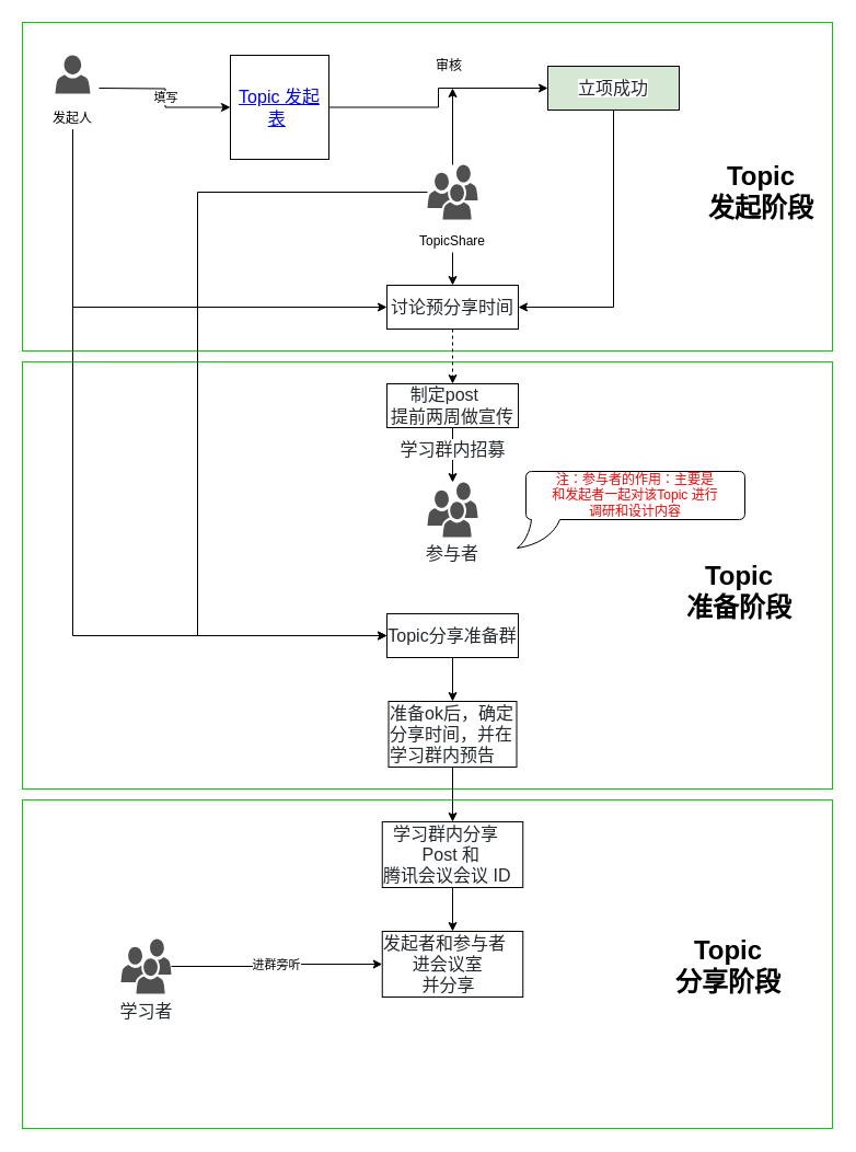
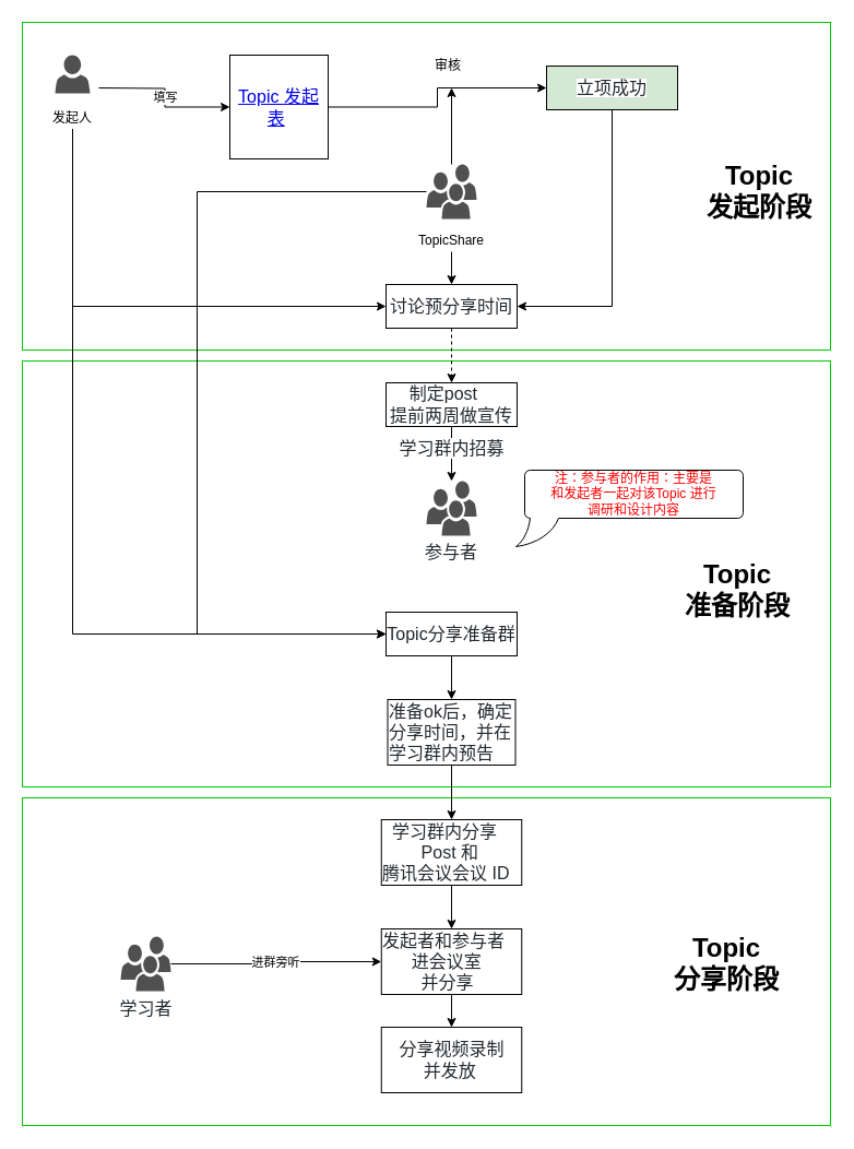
  <mxCell id="0" />
  <mxCell id="1" parent="0" />
  <mxCell id="2" value="" style="rounded=0;whiteSpace=wrap;html=1;strokeColor=#00CC00;" vertex="1" parent="1"><mxGeometry x="20" y="730" width="740" height="300" as="geometry" /></mxCell>
  <mxCell id="3" value="" style="rounded=0;whiteSpace=wrap;html=1;strokeColor=#00CC00;" vertex="1" parent="1"><mxGeometry x="20" y="330" width="740" height="390" as="geometry" /></mxCell>
  <mxCell id="4" value="" style="rounded=0;whiteSpace=wrap;html=1;strokeColor=#00CC00;" vertex="1" parent="1"><mxGeometry x="20" y="20" width="740" height="300" as="geometry" /></mxCell>
  <mxCell id="5" value="&lt;font color=&quot;#24292e&quot; style=&quot;font-family: &amp;#34;helvetica&amp;#34; ; font-size: 12px ; text-align: left&quot;&gt;&lt;span style=&quot;font-size: 16px&quot;&gt;学习群内&lt;/span&gt;&lt;/font&gt;&lt;span style=&quot;font-family: &amp;#34;helvetica&amp;#34; ; text-align: left ; font-size: 16px ; color: rgb(36 , 41 , 46)&quot;&gt;招募&lt;/span&gt;" style="edgeStyle=orthogonalEdgeStyle;rounded=0;orthogonalLoop=1;jettySize=auto;html=1;exitX=0.5;exitY=1;exitDx=0;exitDy=0;" edge="1" parent="1" source="23" target="27"><mxGeometry x="-0.2" relative="1" as="geometry"><mxPoint as="offset" /></mxGeometry></mxCell>
  <mxCell id="6" style="edgeStyle=orthogonalEdgeStyle;rounded=0;orthogonalLoop=1;jettySize=auto;html=1;exitX=1;exitY=0.5;exitDx=0;exitDy=0;" edge="1" parent="1" source="7" target="19"><mxGeometry relative="1" as="geometry" /></mxCell>
  <mxCell id="7" value="&lt;a href=&quot;https://shimo.im/sheets/y98CHkv6KHvkwrQ3/MODOC&quot; style=&quot;box-sizing: border-box ; background-color: rgb(255 , 255 , 255) ; font-family: , &amp;#34;blinkmacsystemfont&amp;#34; , &amp;#34;segoe ui&amp;#34; , &amp;#34;helvetica&amp;#34; , &amp;#34;arial&amp;#34; , sans-serif , &amp;#34;apple color emoji&amp;#34; , &amp;#34;segoe ui emoji&amp;#34; ; font-size: 16px ; text-align: left&quot;&gt;Topic 发起表&lt;/a&gt;&lt;span style=&quot;color: rgb(36 , 41 , 46) ; font-family: , &amp;#34;blinkmacsystemfont&amp;#34; , &amp;#34;segoe ui&amp;#34; , &amp;#34;helvetica&amp;#34; , &amp;#34;arial&amp;#34; , sans-serif , &amp;#34;apple color emoji&amp;#34; , &amp;#34;segoe ui emoji&amp;#34; ; font-size: 16px ; text-align: left ; background-color: rgb(255 , 255 , 255)&quot;&gt;&amp;nbsp;&lt;/span&gt;" style="rounded=0;whiteSpace=wrap;html=1;" vertex="1" parent="1"><mxGeometry x="210" y="50" width="90" height="95" as="geometry" /></mxCell>
  <mxCell id="8" value="填写" style="edgeStyle=orthogonalEdgeStyle;rounded=0;orthogonalLoop=1;jettySize=auto;html=1;exitX=1;exitY=0.333;exitDx=0;exitDy=0;exitPerimeter=0;entryX=0;entryY=0.5;entryDx=0;entryDy=0;" edge="1" parent="1" target="7"><mxGeometry relative="1" as="geometry"><mxPoint x="90" y="80" as="sourcePoint" /></mxGeometry></mxCell>
  <mxCell id="9" style="edgeStyle=orthogonalEdgeStyle;rounded=0;orthogonalLoop=1;jettySize=auto;html=1;entryX=0;entryY=0.5;entryDx=0;entryDy=0;" edge="1" parent="1" source="10" target="26"><mxGeometry relative="1" as="geometry"><Array as="points"><mxPoint x="180" y="175" /><mxPoint x="180" y="580" /></Array></mxGeometry></mxCell>
  <mxCell id="10" value="" style="pointerEvents=1;shadow=0;dashed=0;html=1;strokeColor=none;fillColor=#505050;labelPosition=center;verticalLabelPosition=bottom;verticalAlign=top;outlineConnect=0;align=center;shape=mxgraph.office.users.users;" vertex="1" parent="1"><mxGeometry x="390" y="150" width="46" height="50" as="geometry" /></mxCell>
  <mxCell id="11" style="edgeStyle=orthogonalEdgeStyle;rounded=0;orthogonalLoop=1;jettySize=auto;html=1;" edge="1" parent="1" source="10"><mxGeometry relative="1" as="geometry"><mxPoint x="413" y="80" as="targetPoint" /></mxGeometry></mxCell>
  <mxCell id="12" style="edgeStyle=orthogonalEdgeStyle;rounded=0;orthogonalLoop=1;jettySize=auto;html=1;exitX=0.5;exitY=1;exitDx=0;exitDy=0;" edge="1" parent="1" source="13" target="22"><mxGeometry relative="1" as="geometry" /></mxCell>
  <mxCell id="13" value="TopicShare" style="text;html=1;strokeColor=none;fillColor=none;align=center;verticalAlign=middle;whiteSpace=wrap;rounded=0;" vertex="1" parent="1"><mxGeometry x="393" y="210" width="40" height="20" as="geometry" /></mxCell>
  <mxCell id="14" style="edgeStyle=orthogonalEdgeStyle;rounded=0;orthogonalLoop=1;jettySize=auto;html=1;exitX=0.5;exitY=1;exitDx=0;exitDy=0;entryX=0;entryY=0.5;entryDx=0;entryDy=0;" edge="1" parent="1" source="17" target="22"><mxGeometry relative="1" as="geometry"><Array as="points"><mxPoint x="66" y="280" /></Array></mxGeometry></mxCell>
  <mxCell id="15" value="" style="pointerEvents=1;shadow=0;dashed=0;html=1;strokeColor=none;fillColor=#505050;labelPosition=center;verticalLabelPosition=bottom;verticalAlign=top;outlineConnect=0;align=center;shape=mxgraph.office.users.user;" vertex="1" parent="1"><mxGeometry x="50" y="50" width="32" height="35" as="geometry" /></mxCell>
  <mxCell id="16" style="edgeStyle=orthogonalEdgeStyle;rounded=0;orthogonalLoop=1;jettySize=auto;html=1;entryX=0;entryY=0.5;entryDx=0;entryDy=0;" edge="1" parent="1" source="17" target="26"><mxGeometry relative="1" as="geometry"><Array as="points"><mxPoint x="66" y="580" /></Array></mxGeometry></mxCell>
  <mxCell id="17" value="发起人" style="text;html=1;strokeColor=none;fillColor=none;align=center;verticalAlign=middle;whiteSpace=wrap;rounded=0;" vertex="1" parent="1"><mxGeometry x="46" y="97.5" width="40" height="20" as="geometry" /></mxCell>
  <mxCell id="18" style="edgeStyle=orthogonalEdgeStyle;rounded=0;orthogonalLoop=1;jettySize=auto;html=1;exitX=0.5;exitY=1;exitDx=0;exitDy=0;entryX=1;entryY=0.5;entryDx=0;entryDy=0;" edge="1" parent="1" source="19" target="22"><mxGeometry relative="1" as="geometry" /></mxCell>
  <mxCell id="19" value="&lt;div style=&quot;text-align: left&quot;&gt;&lt;font color=&quot;#24292e&quot;&gt;&lt;span style=&quot;font-size: 16px ; background-color: rgb(255 , 255 , 255)&quot;&gt;立项成功&lt;/span&gt;&lt;/font&gt;&lt;/div&gt;" style="rounded=0;whiteSpace=wrap;html=1;fillColor=#d5e8d4;" vertex="1" parent="1"><mxGeometry x="500" y="60" width="120" height="40" as="geometry" /></mxCell>
  <mxCell id="20" value="审核" style="text;html=1;strokeColor=none;fillColor=none;align=center;verticalAlign=middle;whiteSpace=wrap;rounded=0;" vertex="1" parent="1"><mxGeometry x="390" y="50" width="40" height="20" as="geometry" /></mxCell>
  <mxCell id="21" style="edgeStyle=orthogonalEdgeStyle;rounded=0;orthogonalLoop=1;jettySize=auto;html=1;exitX=0.5;exitY=1;exitDx=0;exitDy=0;dashed=1;" edge="1" parent="1" source="22" target="23"><mxGeometry relative="1" as="geometry" /></mxCell>
  <mxCell id="22" value="&lt;div style=&quot;text-align: left&quot;&gt;&lt;font color=&quot;#24292e&quot;&gt;&lt;span style=&quot;font-size: 16px ; background-color: rgb(255 , 255 , 255)&quot;&gt;讨论预分享时间&lt;/span&gt;&lt;/font&gt;&lt;/div&gt;" style="rounded=0;whiteSpace=wrap;html=1;" vertex="1" parent="1"><mxGeometry x="353" y="260" width="120" height="40" as="geometry" /></mxCell>
  <mxCell id="23" value="&lt;div style=&quot;text-align: left&quot;&gt;&lt;font color=&quot;#24292e&quot;&gt;&lt;span style=&quot;font-size: 16px ; background-color: rgb(255 , 255 , 255)&quot;&gt;&amp;nbsp; &amp;nbsp; 制定post&lt;/span&gt;&lt;/font&gt;&lt;/div&gt;&lt;div style=&quot;text-align: left&quot;&gt;&lt;font color=&quot;#24292e&quot;&gt;&lt;span style=&quot;font-size: 16px ; background-color: rgb(255 , 255 , 255)&quot;&gt;提前两周做宣传&lt;/span&gt;&lt;/font&gt;&lt;/div&gt;" style="rounded=0;whiteSpace=wrap;html=1;" vertex="1" parent="1"><mxGeometry x="353" y="350" width="120" height="40" as="geometry" /></mxCell>
  <mxCell id="24" value="&lt;span&gt;&lt;font color=&quot;#ff0000&quot;&gt;注：参与者的作用：主要是&lt;br&gt;和发起者一起对该Topic 进行&lt;br&gt;调研和设计内容&lt;/font&gt;&lt;/span&gt;" style="whiteSpace=wrap;html=1;shape=mxgraph.basic.roundRectCallout;dx=15.6;dy=26;size=5;boundedLbl=1;" vertex="1" parent="1"><mxGeometry x="480" y="430" width="200" height="70" as="geometry" /></mxCell>
  <mxCell id="25" style="edgeStyle=orthogonalEdgeStyle;rounded=0;orthogonalLoop=1;jettySize=auto;html=1;exitX=0.5;exitY=1;exitDx=0;exitDy=0;entryX=0.5;entryY=0;entryDx=0;entryDy=0;" edge="1" parent="1" source="26" target="30"><mxGeometry relative="1" as="geometry" /></mxCell>
  <mxCell id="26" value="&lt;div style=&quot;text-align: left&quot;&gt;&lt;font color=&quot;#24292e&quot;&gt;&lt;span style=&quot;font-size: 16px ; background-color: rgb(255 , 255 , 255)&quot;&gt;Topic分享准备群&lt;/span&gt;&lt;/font&gt;&lt;/div&gt;" style="rounded=0;whiteSpace=wrap;html=1;" vertex="1" parent="1"><mxGeometry x="353" y="560" width="120" height="40" as="geometry" /></mxCell>
  <mxCell id="27" value="" style="pointerEvents=1;shadow=0;dashed=0;html=1;strokeColor=none;fillColor=#505050;labelPosition=center;verticalLabelPosition=bottom;verticalAlign=top;outlineConnect=0;align=center;shape=mxgraph.office.users.users;" vertex="1" parent="1"><mxGeometry x="390" y="440" width="46" height="50" as="geometry" /></mxCell>
  <mxCell id="28" value="&lt;div style=&quot;text-align: left&quot;&gt;&lt;span style=&quot;background-color: rgb(255 , 255 , 255) ; color: rgb(36 , 41 , 46) ; font-size: 16px&quot;&gt;参与者&lt;/span&gt;&lt;br&gt;&lt;/div&gt;" style="text;html=1;strokeColor=none;fillColor=none;align=center;verticalAlign=middle;whiteSpace=wrap;rounded=0;" vertex="1" parent="1"><mxGeometry x="358" y="490" width="110" height="30" as="geometry" /></mxCell>
  <mxCell id="29" style="edgeStyle=orthogonalEdgeStyle;rounded=0;orthogonalLoop=1;jettySize=auto;html=1;exitX=0.5;exitY=1;exitDx=0;exitDy=0;entryX=0.5;entryY=0;entryDx=0;entryDy=0;" edge="1" parent="1" source="30" target="34"><mxGeometry relative="1" as="geometry" /></mxCell>
  <mxCell id="30" value="&lt;div style=&quot;text-align: left&quot;&gt;&lt;font color=&quot;#24292e&quot;&gt;&lt;span style=&quot;font-size: 16px ; background-color: rgb(255 , 255 , 255)&quot;&gt;准备ok后，确定分享时间，并在学习群内预告&lt;/span&gt;&lt;/font&gt;&lt;/div&gt;" style="rounded=0;whiteSpace=wrap;html=1;" vertex="1" parent="1"><mxGeometry x="354.5" y="640" width="117" height="60" as="geometry" /></mxCell>
  <mxCell id="31" value="&lt;b&gt;&lt;font style=&quot;font-size: 24px&quot;&gt;Topic&lt;br&gt;发起阶段&lt;/font&gt;&lt;/b&gt;" style="text;html=1;strokeColor=none;fillColor=none;align=center;verticalAlign=middle;whiteSpace=wrap;rounded=0;" vertex="1" parent="1"><mxGeometry x="640" y="155" width="110" height="40" as="geometry" /></mxCell>
  <mxCell id="32" value="&lt;b&gt;&lt;font style=&quot;font-size: 24px&quot;&gt;Topic&lt;br&gt;准备阶段&lt;/font&gt;&lt;/b&gt;" style="text;html=1;strokeColor=none;fillColor=none;align=center;verticalAlign=middle;whiteSpace=wrap;rounded=0;" vertex="1" parent="1"><mxGeometry x="620" y="520" width="110" height="40" as="geometry" /></mxCell>
  <mxCell id="33" style="edgeStyle=orthogonalEdgeStyle;rounded=0;orthogonalLoop=1;jettySize=auto;html=1;exitX=0.5;exitY=1;exitDx=0;exitDy=0;entryX=0.5;entryY=0;entryDx=0;entryDy=0;" edge="1" parent="1" source="34" target="36"><mxGeometry relative="1" as="geometry" /></mxCell>
  <mxCell id="34" value="&lt;div style=&quot;text-align: left&quot;&gt;&lt;span style=&quot;color: rgb(36 , 41 , 46) ; font-family: , &amp;#34;blinkmacsystemfont&amp;#34; , &amp;#34;segoe ui&amp;#34; , &amp;#34;helvetica&amp;#34; , &amp;#34;arial&amp;#34; , sans-serif , &amp;#34;apple color emoji&amp;#34; , &amp;#34;segoe ui emoji&amp;#34; ; font-size: 16px ; background-color: rgb(255 , 255 , 255)&quot;&gt;&amp;nbsp; 学习群内分享&amp;nbsp; &amp;nbsp; &amp;nbsp; &amp;nbsp; &amp;nbsp; &amp;nbsp; Post 和&amp;nbsp;&lt;/span&gt;&lt;/div&gt;&lt;div style=&quot;text-align: left&quot;&gt;&lt;span style=&quot;color: rgb(36 , 41 , 46) ; font-family: , &amp;#34;blinkmacsystemfont&amp;#34; , &amp;#34;segoe ui&amp;#34; , &amp;#34;helvetica&amp;#34; , &amp;#34;arial&amp;#34; , sans-serif , &amp;#34;apple color emoji&amp;#34; , &amp;#34;segoe ui emoji&amp;#34; ; font-size: 16px ; background-color: rgb(255 , 255 , 255)&quot;&gt;腾讯会议&lt;/span&gt;&lt;span style=&quot;background-color: rgb(255 , 255 , 255) ; color: rgb(36 , 41 , 46) ; font-family: , &amp;#34;blinkmacsystemfont&amp;#34; , &amp;#34;segoe ui&amp;#34; , &amp;#34;helvetica&amp;#34; , &amp;#34;arial&amp;#34; , sans-serif , &amp;#34;apple color emoji&amp;#34; , &amp;#34;segoe ui emoji&amp;#34; ; font-size: 16px&quot;&gt;会议 ID&lt;/span&gt;&lt;/div&gt;" style="rounded=0;whiteSpace=wrap;html=1;" vertex="1" parent="1"><mxGeometry x="348.75" y="750" width="128.5" height="60" as="geometry" /></mxCell>
+ <mxCell id="35" style="edgeStyle=orthogonalEdgeStyle;rounded=0;orthogonalLoop=1;jettySize=auto;html=1;exitX=0.5;exitY=1;exitDx=0;exitDy=0;entryX=0.5;entryY=0;entryDx=0;entryDy=0;" edge="1" parent="1" source="36" target="39"><mxGeometry relative="1" as="geometry" /></mxCell>
  <mxCell id="36" value="&lt;div style=&quot;text-align: left&quot;&gt;&lt;font color=&quot;#24292e&quot;&gt;&lt;span style=&quot;font-size: 16px ; background-color: rgb(255 , 255 , 255)&quot;&gt;发起者和参与者&amp;nbsp; &amp;nbsp; &amp;nbsp; &amp;nbsp; &amp;nbsp; 进会议室&lt;/span&gt;&lt;/font&gt;&lt;/div&gt;&lt;div style=&quot;text-align: left&quot;&gt;&lt;font color=&quot;#24292e&quot;&gt;&lt;span style=&quot;font-size: 16px ; background-color: rgb(255 , 255 , 255)&quot;&gt;&amp;nbsp; &amp;nbsp; &amp;nbsp; &amp;nbsp; 并分享&lt;/span&gt;&lt;/font&gt;&lt;/div&gt;" style="rounded=0;whiteSpace=wrap;html=1;" vertex="1" parent="1"><mxGeometry x="348.75" y="850" width="128.5" height="60" as="geometry" /></mxCell>
  <mxCell id="37" value="进群旁听" style="edgeStyle=orthogonalEdgeStyle;rounded=0;orthogonalLoop=1;jettySize=auto;html=1;entryX=0;entryY=0.5;entryDx=0;entryDy=0;" edge="1" parent="1" source="38" target="36"><mxGeometry relative="1" as="geometry" /></mxCell>
  <mxCell id="38" value="&lt;span style=&quot;color: rgb(36 , 41 , 46) ; font-size: 16px ; text-align: left ; background-color: rgb(255 , 255 , 255)&quot;&gt;学习者&lt;/span&gt;" style="pointerEvents=1;shadow=0;dashed=0;html=1;strokeColor=none;fillColor=#505050;labelPosition=center;verticalLabelPosition=bottom;verticalAlign=top;outlineConnect=0;align=center;shape=mxgraph.office.users.users;" vertex="1" parent="1"><mxGeometry x="110" y="857" width="46" height="50" as="geometry" /></mxCell>
+ <mxCell id="39" value="&lt;div style=&quot;text-align: left&quot;&gt;&lt;font color=&quot;#24292e&quot;&gt;&lt;span style=&quot;font-size: 16px ; background-color: rgb(255 , 255 , 255)&quot;&gt;分享视频录制&lt;/span&gt;&lt;/font&gt;&lt;/div&gt;&lt;div style=&quot;text-align: left&quot;&gt;&lt;font color=&quot;#24292e&quot;&gt;&lt;span style=&quot;font-size: 16px ; background-color: rgb(255 , 255 , 255)&quot;&gt;&amp;nbsp; &amp;nbsp; &amp;nbsp;并发放&lt;/span&gt;&lt;/font&gt;&lt;/div&gt;" style="rounded=0;whiteSpace=wrap;html=1;" vertex="1" parent="1"><mxGeometry x="348.75" y="940" width="128.5" height="60" as="geometry" /></mxCell>
  <mxCell id="40" value="&lt;b&gt;&lt;font style=&quot;font-size: 24px&quot;&gt;Topic&lt;br&gt;分享阶段&lt;/font&gt;&lt;/b&gt;" style="text;html=1;strokeColor=none;fillColor=none;align=center;verticalAlign=middle;whiteSpace=wrap;rounded=0;" vertex="1" parent="1"><mxGeometry x="610" y="862" width="110" height="40" as="geometry" /></mxCell>
